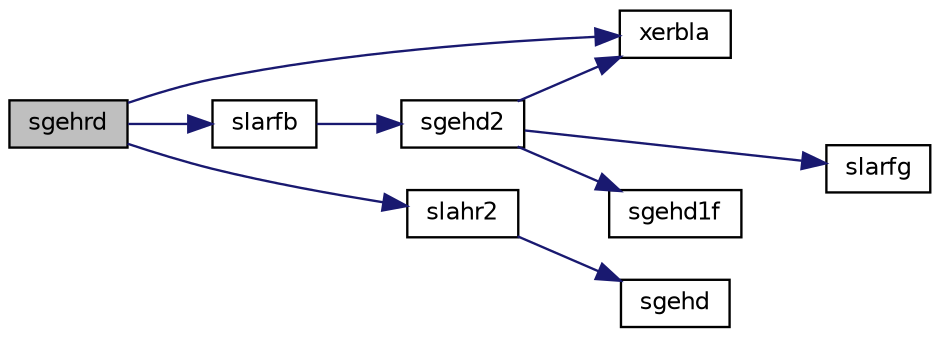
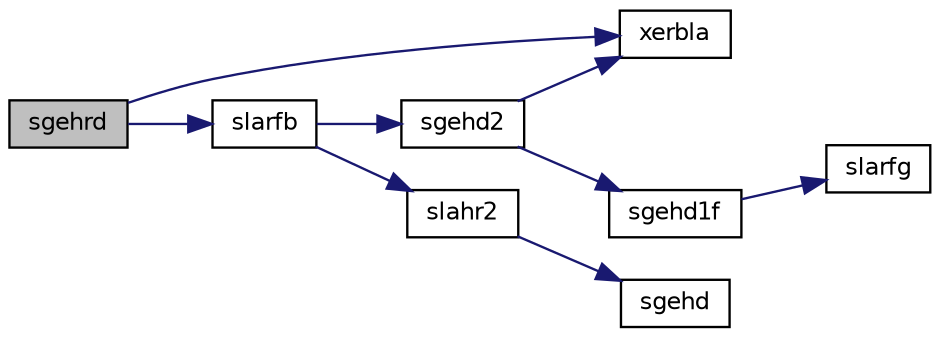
  digraph {
    rankdir=LR
    node [color=black fillcolor=white fontname=Helvetica fontsize=10 shape=record style=filled]
    edge [color=midnightblue fontname=Helvetica fontsize=10 labelfontname=Helvetica labelfontsize=10 style=solid]
    n1 [fillcolor=grey75 fontcolor=black height=0.2 label=sgehrd width=0.4]
    n2 [height=0.2 label=xerbla width=0.4]
    n3 [height=0.2 label=slahr2 width=0.4]
    n4 [height=0.2 label=slarfb width=0.4]
    n5 [height=0.2 label=sgehd2 width=0.4]
    n6 [height=0.2 label=sgehd1f width=0.4]
    n7 [height=0.2 label=slarfg width=0.4]
    n8 [height=0.2 label=sgehd width=0.4]
    n1 -> n2
-   n1 -> n3
+   n4 -> n3
    n1 -> n4
    n3 -> n8
    n4 -> n5
    n5 -> n2
    n5 -> n6
-   n5 -> n7
+   n6 -> n7
  }
